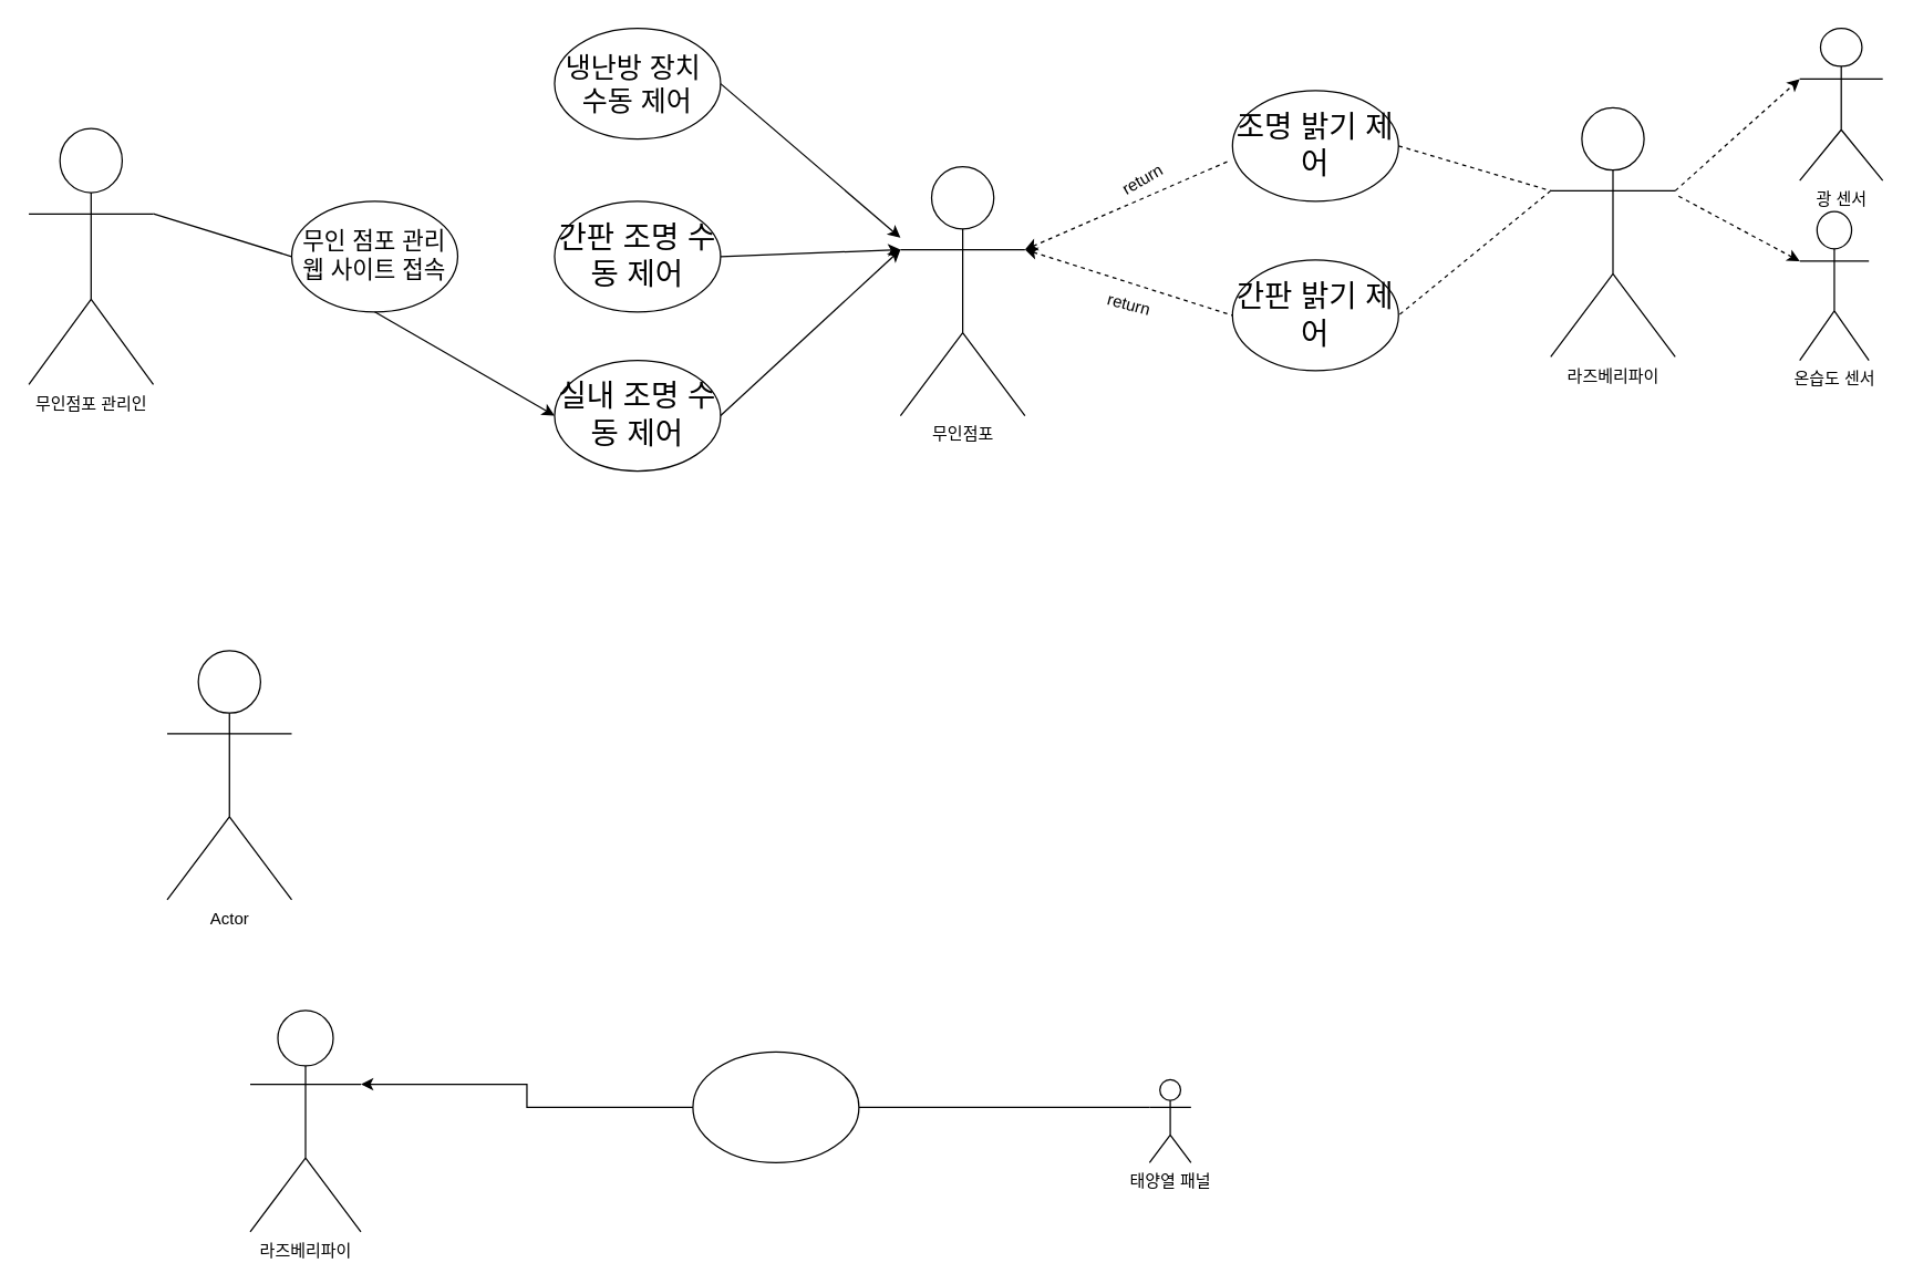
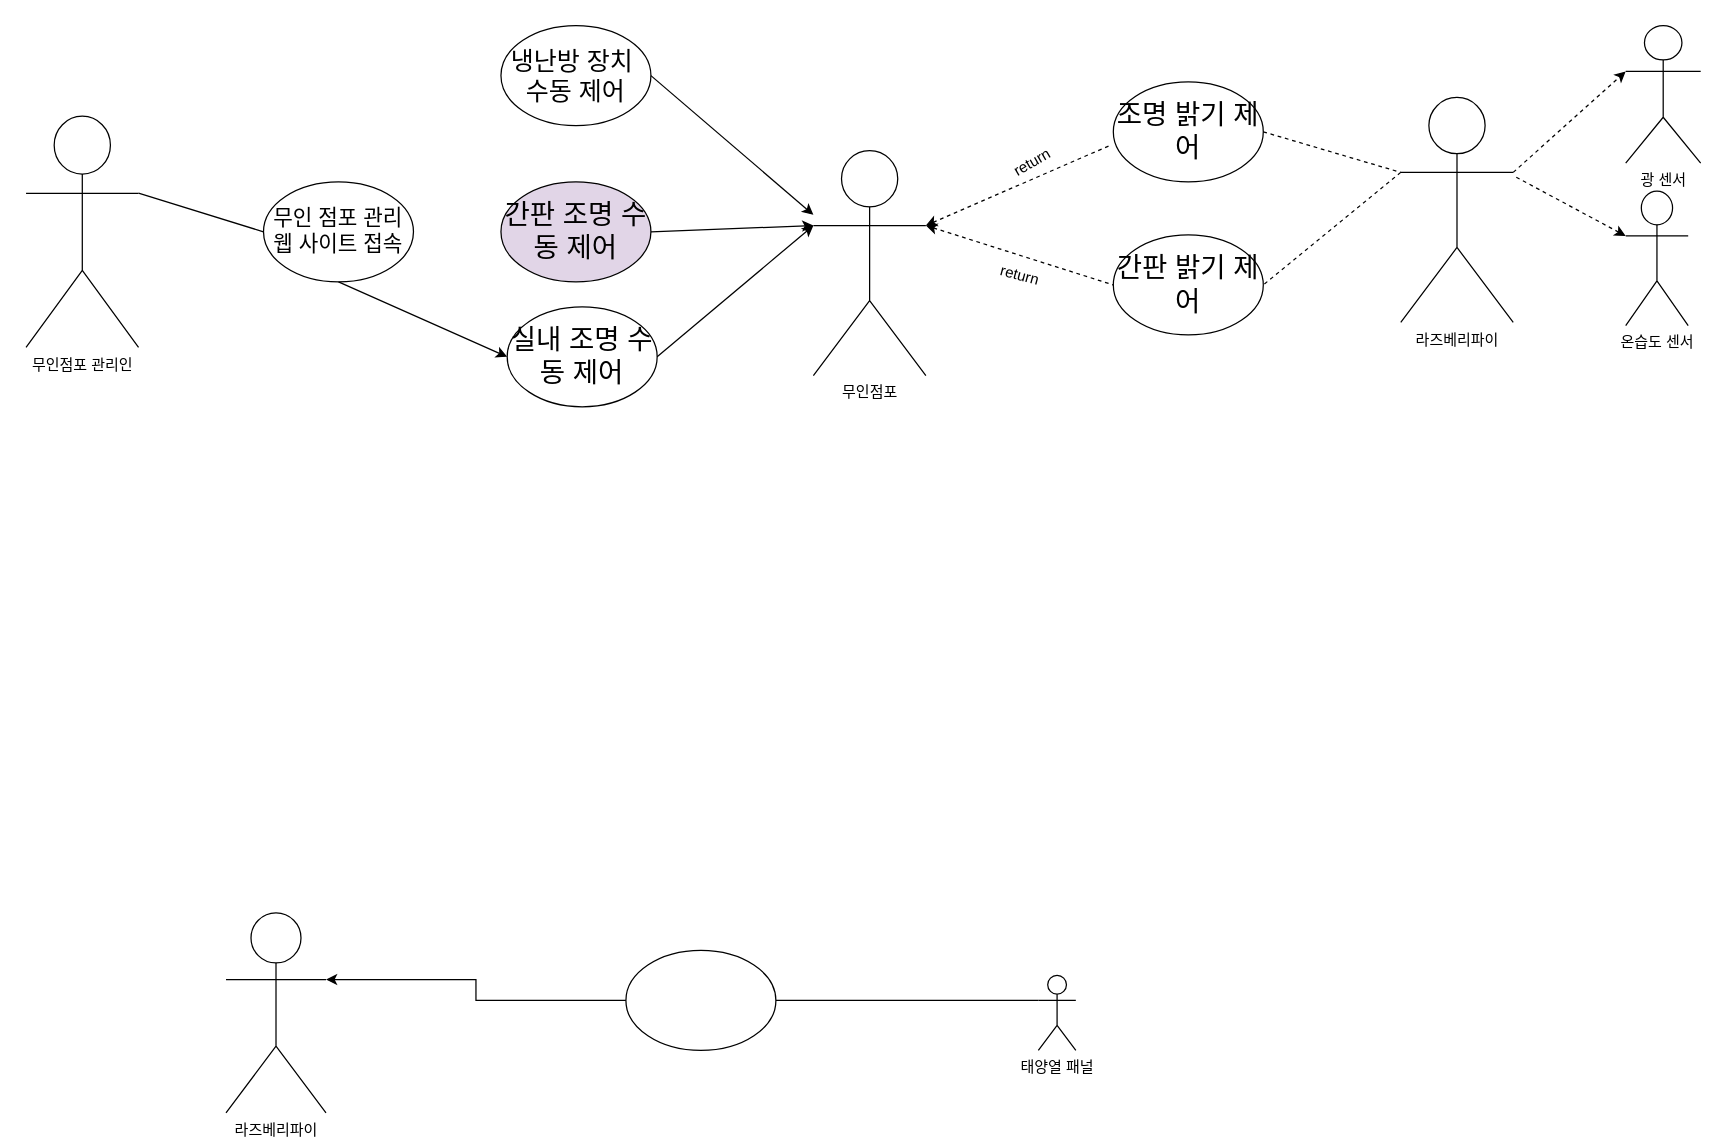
  <mxCell id="0" />
  <mxCell id="1" parent="0" />
  <mxCell id="2" value="&lt;font style=&quot;font-size: 17px;&quot;&gt;무인 점포 관리 웹 사이트 접속&lt;/font&gt;" style="ellipse;whiteSpace=wrap;html=1;labelBackgroundColor=none;" vertex="1" parent="1"><mxGeometry x="210" y="145" width="120" height="80" as="geometry" /></mxCell>
  <mxCell id="3" value="&lt;font style=&quot;font-size: 20px;&quot;&gt;냉난방 장치&amp;nbsp;&lt;/font&gt;&lt;div style=&quot;font-size: 20px;&quot;&gt;&lt;font style=&quot;font-size: 20px;&quot;&gt;수동 제어&lt;/font&gt;&lt;/div&gt;" style="ellipse;whiteSpace=wrap;html=1;labelBackgroundColor=none;" vertex="1" parent="1"><mxGeometry x="400" y="20" width="120" height="80" as="geometry" /></mxCell>
- <mxCell id="4" value="&lt;font style=&quot;font-size: 22px;&quot;&gt;간판 조명 수동 제어&lt;/font&gt;" style="ellipse;whiteSpace=wrap;html=1;labelBackgroundColor=none;" vertex="1" parent="1"><mxGeometry x="400" y="145" width="120" height="80" as="geometry" /></mxCell>
- <mxCell id="5" value="&lt;font style=&quot;font-size: 22px;&quot;&gt;실내 조명 수동 제어&lt;/font&gt;" style="ellipse;whiteSpace=wrap;html=1;labelBackgroundColor=none;" vertex="1" parent="1"><mxGeometry x="400" y="260" width="120" height="80" as="geometry" /></mxCell>
+ <mxCell id="4" value="&lt;font style=&quot;font-size: 22px;&quot;&gt;간판 조명 수동 제어&lt;/font&gt;" style="ellipse;whiteSpace=wrap;html=1;labelBackgroundColor=none;fillColor=#e1d5e7;" vertex="1" parent="1"><mxGeometry x="400" y="145" width="120" height="80" as="geometry" /></mxCell>
+ <mxCell id="5" value="&lt;font style=&quot;font-size: 22px;&quot;&gt;실내 조명 수동 제어&lt;/font&gt;" style="ellipse;whiteSpace=wrap;html=1;labelBackgroundColor=none;" vertex="1" parent="1"><mxGeometry x="405" y="245" width="120" height="80" as="geometry" /></mxCell>
  <mxCell id="6" value="&lt;font style=&quot;font-size: 22px;&quot;&gt;조명 밝기 제어&lt;/font&gt;" style="ellipse;whiteSpace=wrap;html=1;labelBackgroundColor=none;" vertex="1" parent="1"><mxGeometry x="890" y="65" width="120" height="80" as="geometry" /></mxCell>
  <mxCell id="7" value="&lt;font style=&quot;font-size: 22px;&quot;&gt;간판 밝기 제어&lt;/font&gt;" style="ellipse;whiteSpace=wrap;html=1;labelBackgroundColor=none;" vertex="1" parent="1"><mxGeometry x="890" y="187.5" width="120" height="80" as="geometry" /></mxCell>
  <mxCell id="8" value="무인점포 관리인" style="shape=umlActor;verticalLabelPosition=bottom;verticalAlign=top;html=1;outlineConnect=0;labelBackgroundColor=none;" vertex="1" parent="1"><mxGeometry x="20" y="92.5" width="90" height="185" as="geometry" /></mxCell>
  <mxCell id="9" value="" style="endArrow=none;html=1;rounded=0;entryX=0;entryY=0.5;entryDx=0;entryDy=0;exitX=1;exitY=0.333;exitDx=0;exitDy=0;exitPerimeter=0;labelBackgroundColor=none;fontColor=default;" edge="1" parent="1" source="8" target="2"><mxGeometry width="50" height="50" relative="1" as="geometry"><mxPoint x="130" y="155" as="sourcePoint" /><mxPoint x="180" y="105" as="targetPoint" /></mxGeometry></mxCell>
  <mxCell id="10" value="" style="endArrow=classic;html=1;rounded=0;exitX=1;exitY=0.5;exitDx=0;exitDy=0;endFill=1;labelBackgroundColor=none;fontColor=default;" edge="1" parent="1" source="3" target="28"><mxGeometry width="50" height="50" relative="1" as="geometry"><mxPoint x="620" y="-15" as="sourcePoint" /><mxPoint x="660" y="155" as="targetPoint" /><Array as="points" /></mxGeometry></mxCell>
  <mxCell id="11" value="광 센서" style="shape=umlActor;verticalLabelPosition=bottom;verticalAlign=top;html=1;outlineConnect=0;labelBackgroundColor=none;" vertex="1" parent="1"><mxGeometry x="1300" y="20" width="60" height="110" as="geometry" /></mxCell>
  <mxCell id="12" value="온습도 센서" style="shape=umlActor;verticalLabelPosition=bottom;verticalAlign=top;html=1;outlineConnect=0;labelBackgroundColor=none;" vertex="1" parent="1"><mxGeometry x="1300" y="152.5" width="50" height="107.5" as="geometry" /></mxCell>
  <mxCell id="13" value="" style="endArrow=classic;html=1;rounded=0;entryX=0;entryY=0.5;entryDx=0;entryDy=0;exitX=0.5;exitY=1;exitDx=0;exitDy=0;endFill=1;labelBackgroundColor=none;fontColor=default;" edge="1" parent="1" source="2" target="5"><mxGeometry width="50" height="50" relative="1" as="geometry"><mxPoint x="290" y="325" as="sourcePoint" /><mxPoint x="420" y="250" as="targetPoint" /><Array as="points" /></mxGeometry></mxCell>
  <mxCell id="14" value="" style="endArrow=classic;html=1;rounded=0;exitX=1;exitY=0.5;exitDx=0;exitDy=0;endFill=1;labelBackgroundColor=none;fontColor=default;" edge="1" parent="1" source="5"><mxGeometry width="50" height="50" relative="1" as="geometry"><mxPoint x="650" y="320" as="sourcePoint" /><mxPoint x="650" y="180" as="targetPoint" /><Array as="points" /></mxGeometry></mxCell>
  <mxCell id="15" value="" style="endArrow=classic;html=1;rounded=0;exitX=1;exitY=0.5;exitDx=0;exitDy=0;endFill=1;labelBackgroundColor=none;fontColor=default;" edge="1" parent="1" source="4"><mxGeometry width="50" height="50" relative="1" as="geometry"><mxPoint x="590" y="145" as="sourcePoint" /><mxPoint x="650" y="180" as="targetPoint" /></mxGeometry></mxCell>
  <mxCell id="16" value="" style="endArrow=none;html=1;rounded=0;exitX=1;exitY=0.333;exitDx=0;exitDy=0;entryX=-0.027;entryY=0.639;entryDx=0;entryDy=0;entryPerimeter=0;endFill=0;startArrow=classic;startFill=1;dashed=1;exitPerimeter=0;labelBackgroundColor=none;fontColor=default;" edge="1" parent="1" source="28" target="6"><mxGeometry width="50" height="50" relative="1" as="geometry"><mxPoint x="800" y="175" as="sourcePoint" /><mxPoint x="960" y="110" as="targetPoint" /></mxGeometry></mxCell>
  <mxCell id="17" value="" style="endArrow=none;html=1;rounded=0;exitX=1;exitY=0.333;exitDx=0;exitDy=0;entryX=0;entryY=0.5;entryDx=0;entryDy=0;startArrow=classic;startFill=1;dashed=1;exitPerimeter=0;endFill=0;labelBackgroundColor=none;fontColor=default;" edge="1" parent="1" source="28" target="7"><mxGeometry width="50" height="50" relative="1" as="geometry"><mxPoint x="800" y="175" as="sourcePoint" /><mxPoint x="997" y="187.5" as="targetPoint" /></mxGeometry></mxCell>
  <mxCell id="18" value="" style="endArrow=none;html=1;rounded=0;entryX=0;entryY=0.333;entryDx=0;entryDy=0;exitX=1;exitY=0.5;exitDx=0;exitDy=0;dashed=1;entryPerimeter=0;labelBackgroundColor=none;fontColor=default;" edge="1" parent="1" source="6" target="31"><mxGeometry width="50" height="50" relative="1" as="geometry"><mxPoint x="1040" y="82.5" as="sourcePoint" /><mxPoint x="1110" y="175" as="targetPoint" /></mxGeometry></mxCell>
  <mxCell id="19" value="" style="endArrow=none;html=1;rounded=0;entryX=1;entryY=0.5;entryDx=0;entryDy=0;exitX=0;exitY=0.333;exitDx=0;exitDy=0;dashed=1;exitPerimeter=0;labelBackgroundColor=none;fontColor=default;" edge="1" parent="1" source="31" target="7"><mxGeometry width="50" height="50" relative="1" as="geometry"><mxPoint x="1110" y="175" as="sourcePoint" /><mxPoint x="1090" y="320" as="targetPoint" /></mxGeometry></mxCell>
  <mxCell id="20" value="" style="endArrow=classic;html=1;rounded=0;entryX=0;entryY=0.333;entryDx=0;entryDy=0;exitX=1;exitY=0.333;exitDx=0;exitDy=0;entryPerimeter=0;dashed=1;endFill=1;exitPerimeter=0;labelBackgroundColor=none;fontColor=default;" edge="1" parent="1" source="31" target="11"><mxGeometry width="50" height="50" relative="1" as="geometry"><mxPoint x="1230" y="175" as="sourcePoint" /><mxPoint x="1100" y="205" as="targetPoint" /></mxGeometry></mxCell>
  <mxCell id="21" value="" style="endArrow=none;html=1;rounded=0;exitX=0;exitY=0.333;exitDx=0;exitDy=0;exitPerimeter=0;dashed=1;endFill=0;startArrow=classic;startFill=1;labelBackgroundColor=none;fontColor=default;" edge="1" parent="1" source="12"><mxGeometry width="50" height="50" relative="1" as="geometry"><mxPoint x="1050" y="145" as="sourcePoint" /><mxPoint x="1210" y="140" as="targetPoint" /></mxGeometry></mxCell>
- <mxCell id="22" value="Actor" style="shape=umlActor;verticalLabelPosition=bottom;verticalAlign=top;html=1;outlineConnect=0;labelBackgroundColor=none;" vertex="1" parent="1"><mxGeometry x="120" y="470" width="90" height="180" as="geometry" /></mxCell>
  <mxCell id="23" value="" style="ellipse;whiteSpace=wrap;html=1;labelBackgroundColor=none;" vertex="1" parent="1"><mxGeometry x="500" y="760" width="120" height="80" as="geometry" /></mxCell>
  <mxCell id="24" value="라즈베리파이" style="shape=umlActor;verticalLabelPosition=bottom;verticalAlign=top;html=1;outlineConnect=0;labelBackgroundColor=none;" vertex="1" parent="1"><mxGeometry x="180" y="730" width="80" height="160" as="geometry" /></mxCell>
  <mxCell id="25" style="rounded=0;orthogonalLoop=1;jettySize=auto;html=1;exitX=0;exitY=0.333;exitDx=0;exitDy=0;exitPerimeter=0;entryX=1;entryY=0.5;entryDx=0;entryDy=0;endArrow=none;endFill=0;labelBackgroundColor=none;fontColor=default;" edge="1" parent="1" source="26" target="23"><mxGeometry relative="1" as="geometry" /></mxCell>
  <mxCell id="26" value="태양열 패널" style="shape=umlActor;verticalLabelPosition=bottom;verticalAlign=top;html=1;outlineConnect=0;labelBackgroundColor=none;" vertex="1" parent="1"><mxGeometry x="830" y="780" width="30" height="60" as="geometry" /></mxCell>
  <mxCell id="27" style="edgeStyle=orthogonalEdgeStyle;rounded=0;orthogonalLoop=1;jettySize=auto;html=1;entryX=1;entryY=0.333;entryDx=0;entryDy=0;entryPerimeter=0;labelBackgroundColor=none;fontColor=default;" edge="1" parent="1" source="23" target="24"><mxGeometry relative="1" as="geometry" /></mxCell>
  <mxCell id="28" value="무인점포" style="shape=umlActor;verticalLabelPosition=bottom;verticalAlign=top;html=1;outlineConnect=0;labelBackgroundColor=none;" vertex="1" parent="1"><mxGeometry x="650" y="120" width="90" height="180" as="geometry" /></mxCell>
  <mxCell id="29" value="return" style="text;html=1;align=center;verticalAlign=middle;resizable=0;points=[];autosize=1;strokeColor=none;fillColor=none;rotation=15;labelBackgroundColor=none;" vertex="1" parent="1"><mxGeometry x="790" y="205" width="50" height="30" as="geometry" /></mxCell>
  <mxCell id="30" value="return" style="text;html=1;align=center;verticalAlign=middle;resizable=0;points=[];autosize=1;strokeColor=none;fillColor=none;rotation=-30;labelBackgroundColor=none;" vertex="1" parent="1"><mxGeometry x="800" y="115" width="50" height="30" as="geometry" /></mxCell>
  <mxCell id="31" value="라즈베리파이" style="shape=umlActor;verticalLabelPosition=bottom;verticalAlign=top;html=1;outlineConnect=0;labelBackgroundColor=none;" vertex="1" parent="1"><mxGeometry x="1120" y="77.5" width="90" height="180" as="geometry" /></mxCell>
